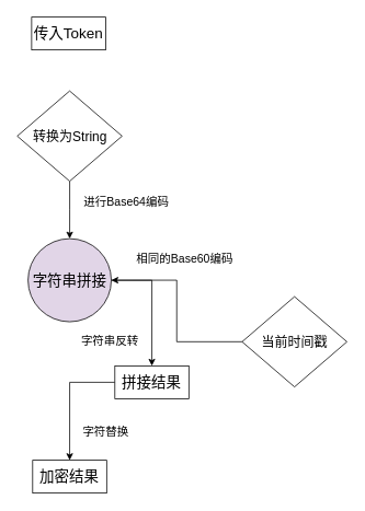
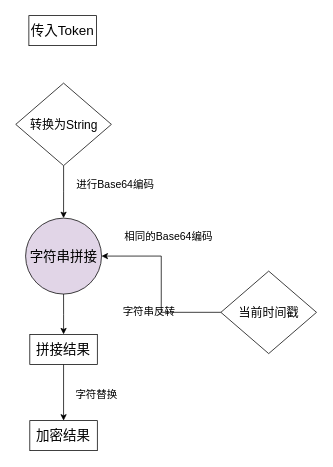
  <mxCell id="0" />
  <mxCell id="1" parent="0" />
  <mxCell id="2" value="&lt;font style=&quot;font-size: 18px;&quot;&gt;传入Token&lt;/font&gt;" style="rounded=0;whiteSpace=wrap;html=1;" vertex="1" parent="1"><mxGeometry x="38" y="20" width="90" height="40" as="geometry" /></mxCell>
  <mxCell id="3" style="edgeStyle=orthogonalEdgeStyle;rounded=0;orthogonalLoop=1;jettySize=auto;html=1;entryX=0.5;entryY=0;entryDx=0;entryDy=0;" edge="1" parent="1" source="4" target="9"><mxGeometry relative="1" as="geometry"><mxPoint x="84.25" y="330" as="targetPoint" /></mxGeometry></mxCell>
  <mxCell id="4" value="&lt;span style=&quot;font-size: 16px;&quot;&gt;转换为String&lt;/span&gt;" style="rhombus;whiteSpace=wrap;html=1;direction=south;" vertex="1" parent="1"><mxGeometry x="20.5" y="110" width="127.5" height="110" as="geometry" /></mxCell>
  <mxCell id="5" style="edgeStyle=orthogonalEdgeStyle;rounded=0;orthogonalLoop=1;jettySize=auto;html=1;entryX=1;entryY=0.5;entryDx=0;entryDy=0;" edge="1" parent="1" source="6" target="9"><mxGeometry relative="1" as="geometry"><mxPoint x="184.25" y="415" as="targetPoint" /></mxGeometry></mxCell>
  <mxCell id="6" value="&lt;span style=&quot;font-size: 16px;&quot;&gt;当前时间戳&lt;/span&gt;" style="rhombus;whiteSpace=wrap;html=1;direction=south;" vertex="1" parent="1"><mxGeometry x="294" y="360.63" width="127.5" height="110" as="geometry" /></mxCell>
- <mxCell id="7" value="&lt;font style=&quot;font-size: 14px;&quot;&gt;相同的Base60编码&lt;/font&gt;" style="text;html=1;align=center;verticalAlign=middle;resizable=0;points=[];autosize=1;strokeColor=none;fillColor=none;" vertex="1" parent="1"><mxGeometry x="154" y="300" width="140" height="30" as="geometry" /></mxCell>
+ <mxCell id="7" value="&lt;font style=&quot;font-size: 14px;&quot;&gt;相同的Base64编码&lt;/font&gt;" style="text;html=1;align=center;verticalAlign=middle;resizable=0;points=[];autosize=1;strokeColor=none;fillColor=none;" vertex="1" parent="1"><mxGeometry x="154" y="300" width="140" height="30" as="geometry" /></mxCell>
  <mxCell id="8" style="edgeStyle=orthogonalEdgeStyle;rounded=0;orthogonalLoop=1;jettySize=auto;html=1;entryX=0.5;entryY=0;entryDx=0;entryDy=0;" edge="1" parent="1" source="9" target="11"><mxGeometry relative="1" as="geometry" /></mxCell>
  <mxCell id="9" value="&lt;font style=&quot;font-size: 18px;&quot;&gt;字符串拼接&lt;/font&gt;" style="ellipse;whiteSpace=wrap;html=1;aspect=fixed;fillColor=#e1d5e7;" vertex="1" parent="1"><mxGeometry x="33.62" y="290" width="101.25" height="101.25" as="geometry" /></mxCell>
  <mxCell id="10" style="edgeStyle=orthogonalEdgeStyle;rounded=0;orthogonalLoop=1;jettySize=auto;html=1;entryX=0.5;entryY=0;entryDx=0;entryDy=0;entryPerimeter=0;" edge="1" parent="1" source="11" target="15"><mxGeometry relative="1" as="geometry"><mxPoint x="84.25" y="560" as="targetPoint" /></mxGeometry></mxCell>
- <mxCell id="11" value="&lt;span style=&quot;font-size: 18px;&quot;&gt;拼接结果&lt;/span&gt;" style="rounded=0;whiteSpace=wrap;html=1;" vertex="1" parent="1"><mxGeometry x="139.25" y="445" width="90" height="40" as="geometry" /></mxCell>
+ <mxCell id="11" value="&lt;span style=&quot;font-size: 18px;&quot;&gt;拼接结果&lt;/span&gt;" style="rounded=0;whiteSpace=wrap;html=1;" vertex="1" parent="1"><mxGeometry x="39.25" y="445" width="90" height="40" as="geometry" /></mxCell>
  <mxCell id="12" value="&lt;font style=&quot;font-size: 14px;&quot;&gt;进行Base64编码&lt;/font&gt;" style="text;html=1;align=center;verticalAlign=middle;resizable=0;points=[];autosize=1;strokeColor=none;fillColor=none;" vertex="1" parent="1"><mxGeometry x="88" y="230" width="130" height="30" as="geometry" /></mxCell>
- <mxCell id="13" value="&lt;font style=&quot;font-size: 14px;&quot;&gt;字符串反转&lt;/font&gt;" style="text;html=1;align=center;verticalAlign=middle;resizable=0;points=[];autosize=1;strokeColor=none;fillColor=none;" vertex="1" parent="1"><mxGeometry x="88" y="400" width="90" height="30" as="geometry" /></mxCell>
+ <mxCell id="13" value="&lt;font style=&quot;font-size: 14px;&quot;&gt;字符串反转&lt;/font&gt;" style="text;html=1;align=center;verticalAlign=middle;resizable=0;points=[];autosize=1;strokeColor=none;fillColor=none;" vertex="1" parent="1"><mxGeometry x="153" y="400" width="90" height="30" as="geometry" /></mxCell>
  <mxCell id="14" value="&lt;font style=&quot;font-size: 14px;&quot;&gt;字符替换&lt;/font&gt;" style="text;html=1;align=center;verticalAlign=middle;resizable=0;points=[];autosize=1;strokeColor=none;fillColor=none;" vertex="1" parent="1"><mxGeometry x="88" y="510" width="80" height="30" as="geometry" /></mxCell>
  <mxCell id="15" value="&lt;span style=&quot;font-size: 18px;&quot;&gt;加密结果&lt;/span&gt;" style="rounded=0;whiteSpace=wrap;html=1;" vertex="1" parent="1"><mxGeometry x="39.25" y="560" width="90" height="40" as="geometry" /></mxCell>
